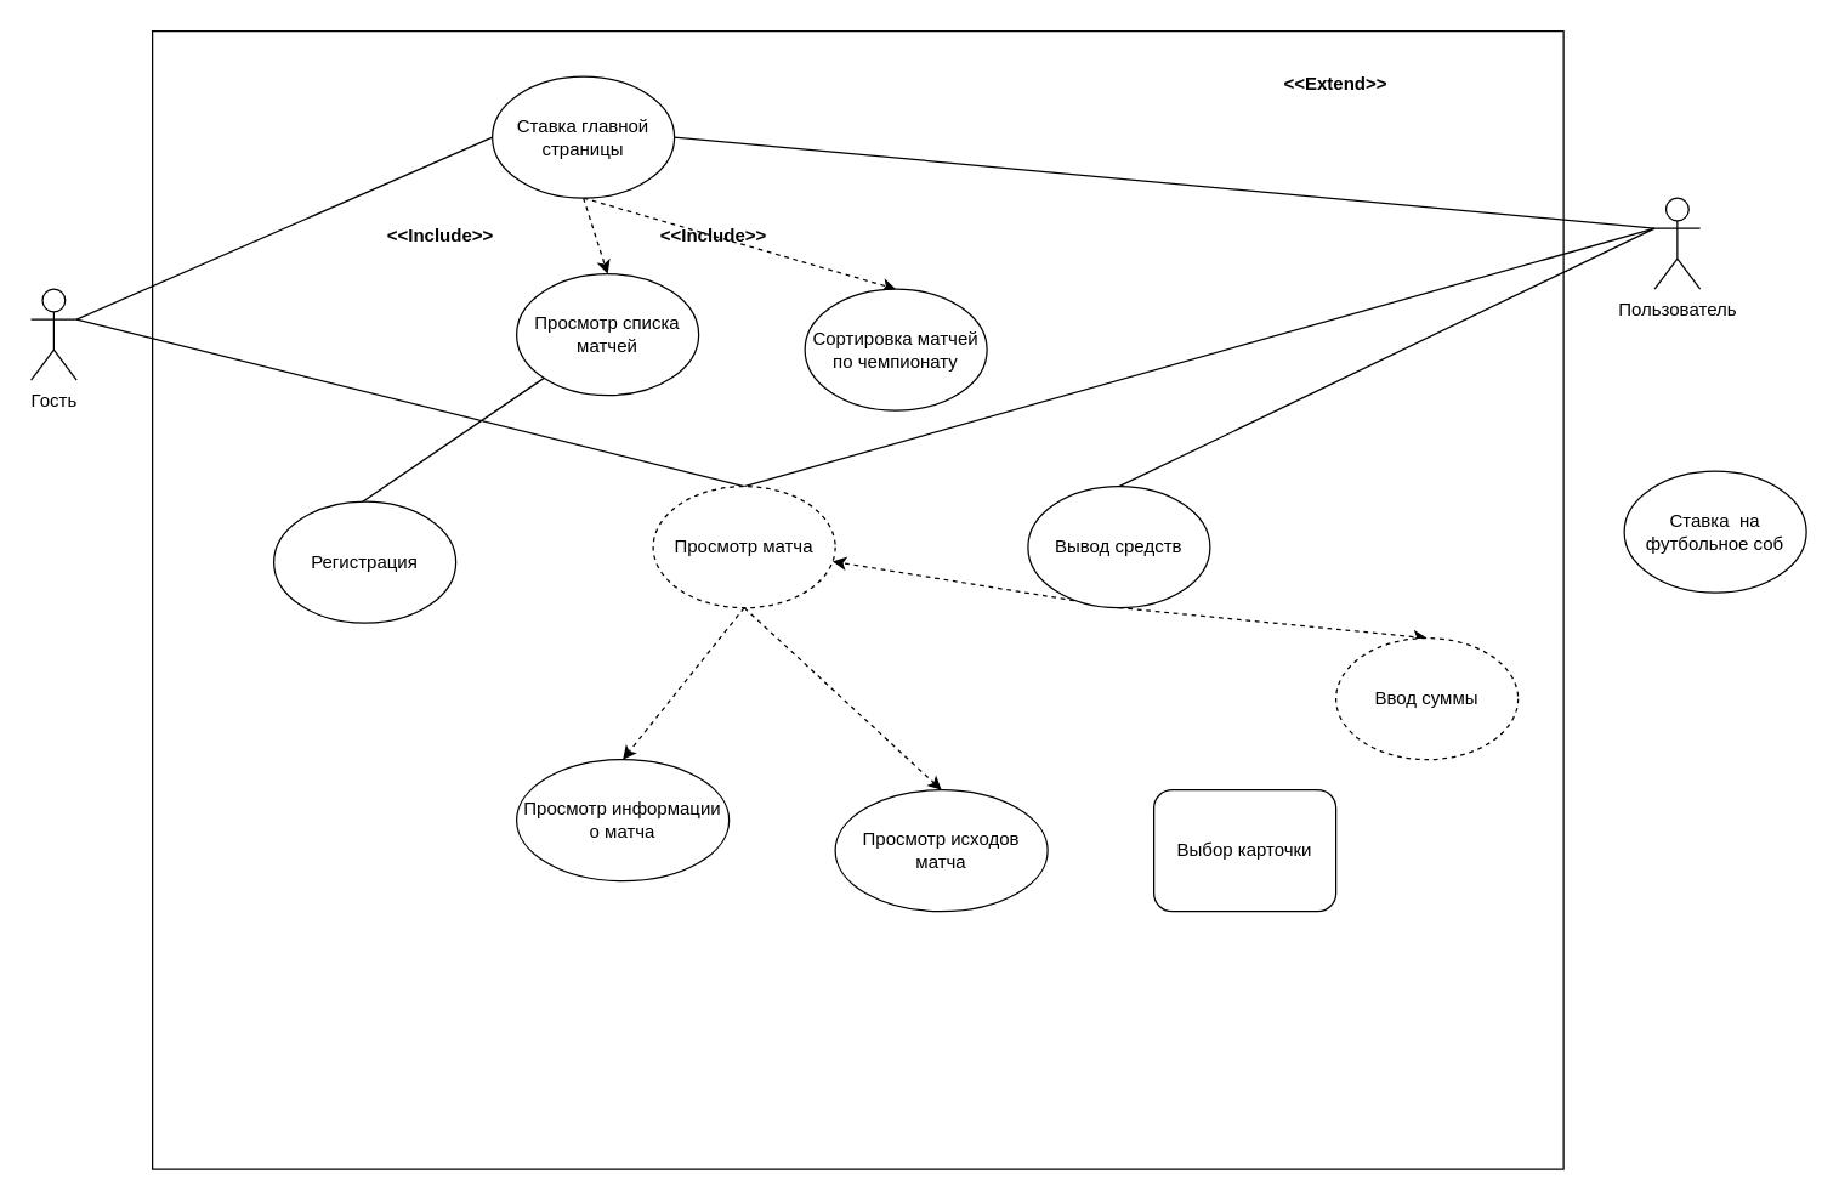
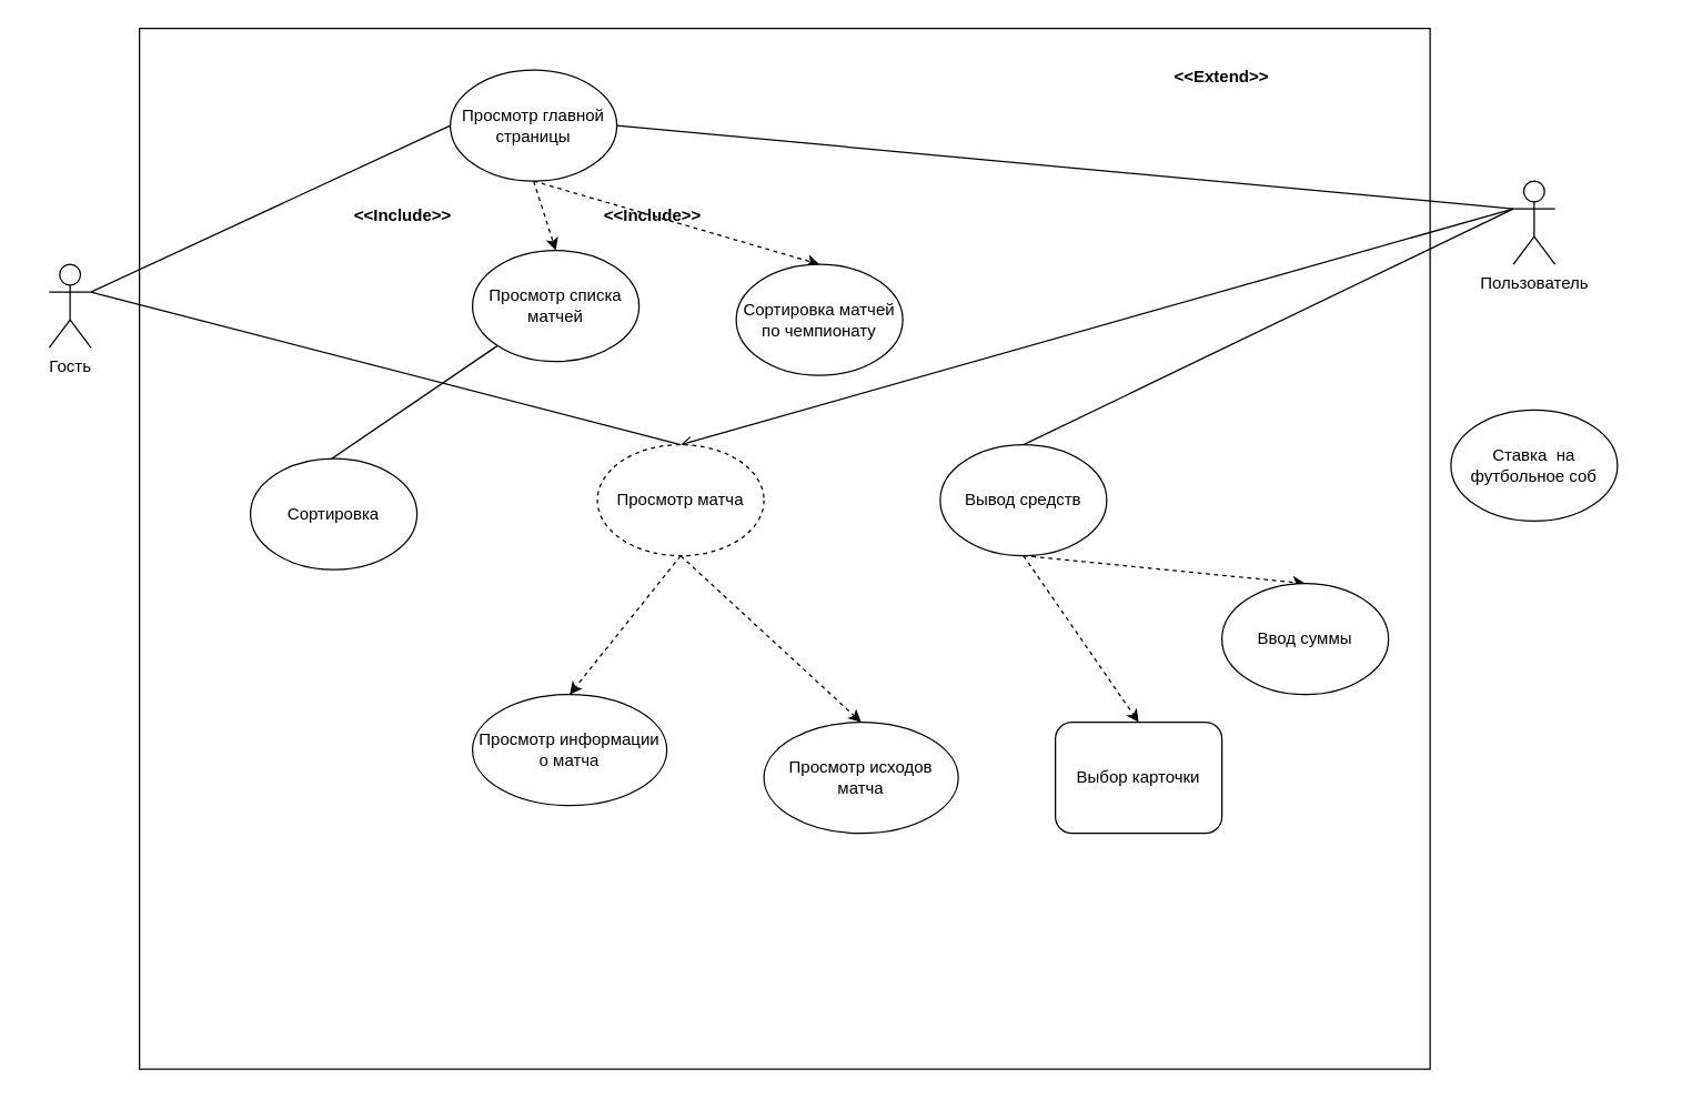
  <mxCell id="0" />
  <mxCell id="1" parent="0" />
  <mxCell id="2" value="" style="rounded=0;whiteSpace=wrap;html=1;" vertex="1" parent="1"><mxGeometry x="100" y="20" width="930" height="750" as="geometry" /></mxCell>
  <mxCell id="3" style="rounded=0;orthogonalLoop=1;jettySize=auto;html=1;exitX=1;exitY=0.333;exitDx=0;exitDy=0;exitPerimeter=0;entryX=0;entryY=0.5;entryDx=0;entryDy=0;startArrow=none;startFill=0;endArrow=none;endFill=0;" edge="1" parent="1" source="5" target="11"><mxGeometry relative="1" as="geometry" /></mxCell>
  <mxCell id="4" style="rounded=0;orthogonalLoop=1;jettySize=auto;html=1;exitX=1;exitY=0.333;exitDx=0;exitDy=0;exitPerimeter=0;entryX=0.5;entryY=0;entryDx=0;entryDy=0;endArrow=none;endFill=0;" edge="1" parent="1" source="5" target="21"><mxGeometry relative="1" as="geometry" /></mxCell>
- <mxCell id="5" value="Гость" style="shape=umlActor;verticalLabelPosition=bottom;verticalAlign=top;html=1;outlineConnect=0;" vertex="1" parent="1"><mxGeometry x="20" y="190" width="30" height="60" as="geometry" /></mxCell>
+ <mxCell id="5" value="Гость" style="shape=umlActor;verticalLabelPosition=bottom;verticalAlign=top;html=1;outlineConnect=0;" vertex="1" parent="1"><mxGeometry x="35" y="190" width="30" height="60" as="geometry" /></mxCell>
  <mxCell id="6" style="rounded=0;orthogonalLoop=1;jettySize=auto;html=1;exitX=0;exitY=0.333;exitDx=0;exitDy=0;exitPerimeter=0;entryX=1;entryY=0.5;entryDx=0;entryDy=0;endArrow=none;endFill=0;" edge="1" parent="1" source="8" target="11"><mxGeometry relative="1" as="geometry" /></mxCell>
- <mxCell id="7" style="rounded=0;orthogonalLoop=1;jettySize=auto;html=1;exitX=0;exitY=0.333;exitDx=0;exitDy=0;exitPerimeter=0;entryX=0.5;entryY=0;entryDx=0;entryDy=0;endArrow=none;endFill=0;" edge="1" parent="1" source="8" target="21"><mxGeometry relative="1" as="geometry" /></mxCell>
+ <mxCell id="7" style="rounded=0;orthogonalLoop=1;jettySize=auto;html=1;exitX=0;exitY=0.333;exitDx=0;exitDy=0;exitPerimeter=0;entryX=0.5;entryY=0;entryDx=0;entryDy=0;endArrow=open;endFill=0;" edge="1" parent="1" source="8" target="21"><mxGeometry relative="1" as="geometry" /></mxCell>
  <mxCell id="8" value="Пользователь&lt;br&gt;" style="shape=umlActor;verticalLabelPosition=bottom;verticalAlign=top;html=1;outlineConnect=0;" vertex="1" parent="1"><mxGeometry x="1090" y="130" width="30" height="60" as="geometry" /></mxCell>
  <mxCell id="9" style="rounded=0;orthogonalLoop=1;jettySize=auto;html=1;exitX=0.5;exitY=1;exitDx=0;exitDy=0;entryX=0.5;entryY=0;entryDx=0;entryDy=0;dashed=1;" edge="1" parent="1" source="11" target="12"><mxGeometry relative="1" as="geometry" /></mxCell>
  <mxCell id="10" style="rounded=0;orthogonalLoop=1;jettySize=auto;html=1;exitX=0.5;exitY=1;exitDx=0;exitDy=0;entryX=0.5;entryY=0;entryDx=0;entryDy=0;dashed=1;" edge="1" parent="1" source="11" target="13"><mxGeometry relative="1" as="geometry" /></mxCell>
- <mxCell id="11" value="Ставка главной страницы" style="ellipse;whiteSpace=wrap;html=1;" vertex="1" parent="1"><mxGeometry x="324" y="50" width="120" height="80" as="geometry" /></mxCell>
+ <mxCell id="11" value="Просмотр главной страницы" style="ellipse;whiteSpace=wrap;html=1;" vertex="1" parent="1"><mxGeometry x="324" y="50" width="120" height="80" as="geometry" /></mxCell>
  <mxCell id="12" value="Просмотр списка матчей" style="ellipse;whiteSpace=wrap;html=1;" vertex="1" parent="1"><mxGeometry x="340" y="180" width="120" height="80" as="geometry" /></mxCell>
  <mxCell id="13" value="Сортировка матчей по чемпионату" style="ellipse;whiteSpace=wrap;html=1;" vertex="1" parent="1"><mxGeometry x="530" y="190" width="120" height="80" as="geometry" /></mxCell>
  <mxCell id="14" value="&amp;lt;&amp;lt;Include&amp;gt;&amp;gt;" style="text;html=1;strokeColor=none;fillColor=none;align=center;verticalAlign=middle;whiteSpace=wrap;rounded=0;fontStyle=1" vertex="1" parent="1"><mxGeometry x="260" y="140" width="60" height="30" as="geometry" /></mxCell>
  <mxCell id="15" value="&amp;lt;&amp;lt;Extend&amp;gt;&amp;gt;" style="text;html=1;strokeColor=none;fillColor=none;align=center;verticalAlign=middle;whiteSpace=wrap;rounded=0;fontStyle=1" vertex="1" parent="1"><mxGeometry x="850" y="40" width="60" height="30" as="geometry" /></mxCell>
  <mxCell id="16" value="&amp;lt;&amp;lt;Include&amp;gt;&amp;gt;" style="text;html=1;strokeColor=none;fillColor=none;align=center;verticalAlign=middle;whiteSpace=wrap;rounded=0;fontStyle=1" vertex="1" parent="1"><mxGeometry x="440" y="140" width="60" height="30" as="geometry" /></mxCell>
  <mxCell id="17" style="rounded=0;orthogonalLoop=1;jettySize=auto;html=1;exitX=0;exitY=0.5;exitDx=0;exitDy=0;endArrow=none;endFill=0;" edge="1" parent="1" source="18" target="12"><mxGeometry relative="1" as="geometry" /></mxCell>
- <mxCell id="18" value="Регистрация" style="ellipse;whiteSpace=wrap;html=1;" vertex="1" parent="1"><mxGeometry x="180" y="330" width="120" height="80" as="geometry" /></mxCell>
+ <mxCell id="18" value="Сортировка" style="ellipse;whiteSpace=wrap;html=1;" vertex="1" parent="1"><mxGeometry x="180" y="330" width="120" height="80" as="geometry" /></mxCell>
  <mxCell id="19" style="rounded=0;orthogonalLoop=1;jettySize=auto;html=1;exitX=0.5;exitY=1;exitDx=0;exitDy=0;entryX=0.5;entryY=0;entryDx=0;entryDy=0;dashed=1;" edge="1" parent="1" source="21" target="22"><mxGeometry relative="1" as="geometry" /></mxCell>
  <mxCell id="20" style="rounded=0;orthogonalLoop=1;jettySize=auto;html=1;exitX=0.5;exitY=1;exitDx=0;exitDy=0;entryX=0.5;entryY=0;entryDx=0;entryDy=0;dashed=1;fontFamily=Helvetica;" edge="1" parent="1" source="21" target="23"><mxGeometry relative="1" as="geometry" /></mxCell>
  <mxCell id="21" value="Просмотр матча" style="ellipse;whiteSpace=wrap;html=1;dashed=1;" vertex="1" parent="1"><mxGeometry x="430" y="320" width="120" height="80" as="geometry" /></mxCell>
  <mxCell id="22" value="Просмотр информации о матча" style="ellipse;whiteSpace=wrap;html=1;" vertex="1" parent="1"><mxGeometry x="340" y="500" width="140" height="80" as="geometry" /></mxCell>
  <mxCell id="23" value="Просмотр исходов матча" style="ellipse;whiteSpace=wrap;html=1;" vertex="1" parent="1"><mxGeometry x="550" y="520" width="140" height="80" as="geometry" /></mxCell>
- <mxCell id="24" style="rounded=0;orthogonalLoop=1;jettySize=auto;html=1;exitX=0.5;exitY=1;exitDx=0;exitDy=0;endArrow=classic;endFill=1;dashed=1;" edge="1" parent="1" source="27" target="21"><mxGeometry relative="1" as="geometry" /></mxCell>
+ <mxCell id="24" style="rounded=0;orthogonalLoop=1;jettySize=auto;html=1;exitX=0.5;exitY=1;exitDx=0;exitDy=0;entryX=0.5;entryY=0;entryDx=0;entryDy=0;endArrow=classic;endFill=1;dashed=1;" edge="1" parent="1" source="27" target="28"><mxGeometry relative="1" as="geometry" /></mxCell>
  <mxCell id="25" style="rounded=0;orthogonalLoop=1;jettySize=auto;html=1;exitX=0.5;exitY=1;exitDx=0;exitDy=0;entryX=0.5;entryY=0;entryDx=0;entryDy=0;endArrow=classic;endFill=1;dashed=1;" edge="1" parent="1" source="27" target="29"><mxGeometry relative="1" as="geometry" /></mxCell>
  <mxCell id="26" style="rounded=0;orthogonalLoop=1;jettySize=auto;html=1;exitX=0.5;exitY=0;exitDx=0;exitDy=0;entryX=0;entryY=0.333;entryDx=0;entryDy=0;entryPerimeter=0;endArrow=none;endFill=0;" edge="1" parent="1" source="27" target="8"><mxGeometry relative="1" as="geometry" /></mxCell>
  <mxCell id="27" value="Вывод средств" style="ellipse;whiteSpace=wrap;html=1;" vertex="1" parent="1"><mxGeometry x="677" y="320" width="120" height="80" as="geometry" /></mxCell>
  <mxCell id="28" value="Выбор карточки" style="whiteSpace=wrap;html=1;rounded=1;" vertex="1" parent="1"><mxGeometry x="760" y="520" width="120" height="80" as="geometry" /></mxCell>
- <mxCell id="29" value="Ввод суммы" style="ellipse;whiteSpace=wrap;html=1;dashed=1;" vertex="1" parent="1"><mxGeometry x="880" y="420" width="120" height="80" as="geometry" /></mxCell>
- <mxCell id="30" value="Ставка&amp;nbsp; на футбольное соб" style="ellipse;whiteSpace=wrap;html=1;" vertex="1" parent="1"><mxGeometry x="1070" y="310" width="120" height="80" as="geometry" /></mxCell>
+ <mxCell id="29" value="Ввод суммы" style="ellipse;whiteSpace=wrap;html=1;" vertex="1" parent="1"><mxGeometry x="880" y="420" width="120" height="80" as="geometry" /></mxCell>
+ <mxCell id="30" value="Ставка&amp;nbsp; на футбольное соб" style="ellipse;whiteSpace=wrap;html=1;" vertex="1" parent="1"><mxGeometry x="1045" y="295" width="120" height="80" as="geometry" /></mxCell>
